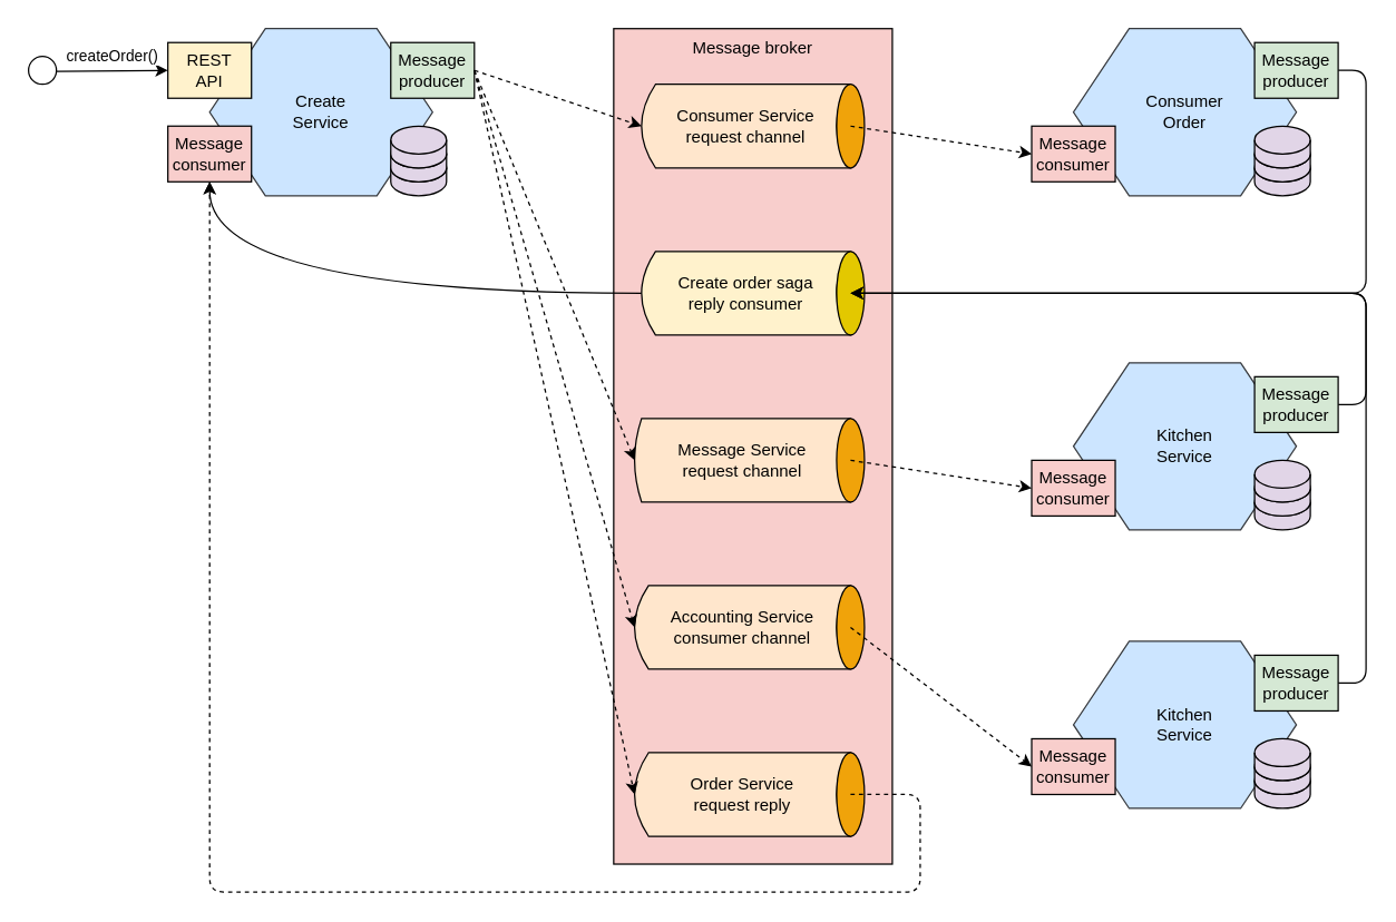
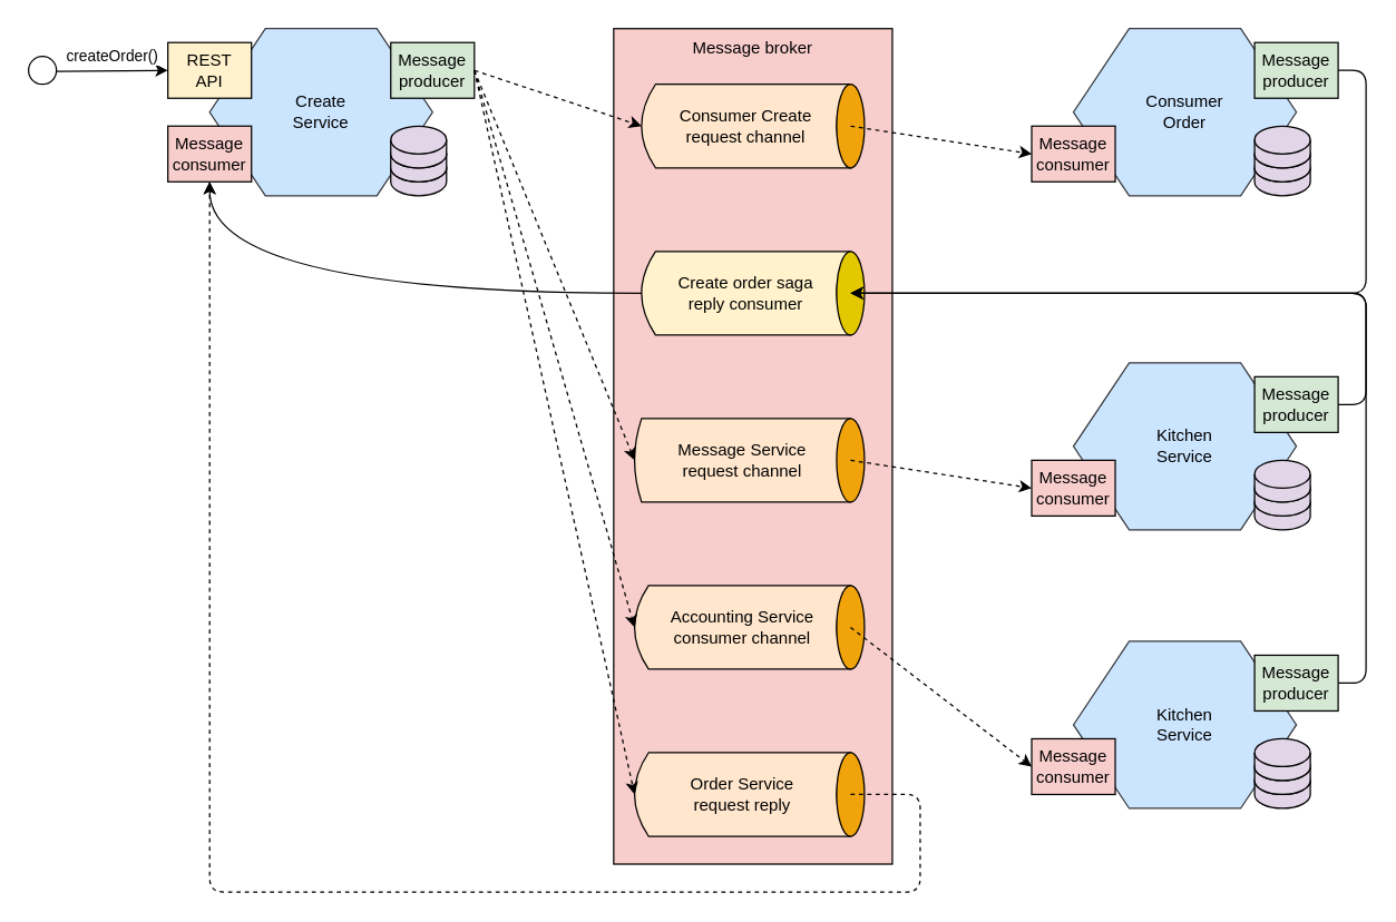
  <mxCell id="0" />
  <mxCell id="1" parent="0" />
  <mxCell id="2" value="Create&#10;Service" style="shape=hexagon;perimeter=hexagonPerimeter2;whiteSpace=wrap;html=1;fixedSize=1;size=40;fillColor=#cce5ff;strokeColor=#36393d;fontStyle=0" vertex="1" parent="1"><mxGeometry x="150" y="20" width="160" height="120" as="geometry" /></mxCell>
  <mxCell id="3" value="" style="shape=cylinder3;whiteSpace=wrap;html=1;boundedLbl=1;backgroundOutline=1;size=10.0;fillColor=#e1d5e7;strokeColor=#000000;" vertex="1" parent="1"><mxGeometry x="280" y="110" width="40" height="30" as="geometry" /></mxCell>
  <mxCell id="4" value="" style="shape=cylinder3;whiteSpace=wrap;html=1;boundedLbl=1;backgroundOutline=1;size=10.0;fillColor=#e1d5e7;strokeColor=#000000;" vertex="1" parent="1"><mxGeometry x="280" y="100" width="40" height="30" as="geometry" /></mxCell>
  <mxCell id="5" value="" style="shape=cylinder3;whiteSpace=wrap;html=1;boundedLbl=1;backgroundOutline=1;size=10.0;fillColor=#e1d5e7;strokeColor=#000000;" vertex="1" parent="1"><mxGeometry x="280" y="90" width="40" height="30" as="geometry" /></mxCell>
  <mxCell id="6" value="Message&#10;consumer" style="rounded=0;fillColor=#f8cecc;strokeColor=#000000;textShadow=0;whiteSpace=wrap;html=1;" vertex="1" parent="1"><mxGeometry x="120" y="90" width="60" height="40" as="geometry" /></mxCell>
  <mxCell id="7" value="Message&#10;producer" style="rounded=0;whiteSpace=wrap;html=1;fillColor=#d5e8d4;strokeColor=#000000;" vertex="1" parent="1"><mxGeometry x="280" y="30" width="60" height="40" as="geometry" /></mxCell>
  <mxCell id="8" value="REST&#10;API" style="rounded=0;fillColor=#fff2cc;strokeColor=#000000;textShadow=0;whiteSpace=wrap;html=1;" vertex="1" parent="1"><mxGeometry x="120" y="30" width="60" height="40" as="geometry" /></mxCell>
  <mxCell id="9" value="Message broker" style="rounded=0;whiteSpace=wrap;html=1;verticalAlign=top;fillColor=#f8cecc;" vertex="1" parent="1"><mxGeometry x="440" y="20" width="200" height="600" as="geometry" /></mxCell>
- <mxCell id="10" value="Consumer Service&#10;request channel" style="shape=dataStorage;whiteSpace=wrap;html=1;fixedSize=1;size=10;fillColor=#ffe6cc;strokeColor=#000000;" vertex="1" parent="1"><mxGeometry x="460" y="60" width="150" height="60" as="geometry" /></mxCell>
+ <mxCell id="10" value="Consumer Create&#10;request channel" style="shape=dataStorage;whiteSpace=wrap;html=1;fixedSize=1;size=10;fillColor=#ffe6cc;strokeColor=#000000;" vertex="1" parent="1"><mxGeometry x="460" y="60" width="150" height="60" as="geometry" /></mxCell>
  <mxCell id="11" value="" style="ellipse;whiteSpace=wrap;html=1;fillColor=#f0a30a;fontColor=#000000;strokeColor=#000000;" vertex="1" parent="1"><mxGeometry x="600" y="60" width="20" height="60" as="geometry" /></mxCell>
  <mxCell id="12" style="edgeStyle=orthogonalEdgeStyle;html=1;elbow=vertical;curved=1;" edge="1" parent="1" source="13" target="6"><mxGeometry relative="1" as="geometry" /></mxCell>
  <mxCell id="13" value="Create order saga&lt;br&gt;reply consumer" style="shape=dataStorage;whiteSpace=wrap;html=1;fixedSize=1;size=10;fillColor=#fff2cc;strokeColor=#000000;" vertex="1" parent="1"><mxGeometry x="460" y="180" width="150" height="60" as="geometry" /></mxCell>
  <mxCell id="14" value="" style="ellipse;whiteSpace=wrap;html=1;fillColor=#e3c800;fontColor=#000000;strokeColor=#000000;" vertex="1" parent="1"><mxGeometry x="600" y="180" width="20" height="60" as="geometry" /></mxCell>
  <mxCell id="15" value="Message Service&#10;request channel" style="shape=dataStorage;whiteSpace=wrap;html=1;fixedSize=1;size=5;fillColor=#ffe6cc;strokeColor=#000000;" vertex="1" parent="1"><mxGeometry x="455" y="300" width="155" height="60" as="geometry" /></mxCell>
  <mxCell id="16" value="" style="ellipse;whiteSpace=wrap;html=1;fillColor=#f0a30a;fontColor=#000000;strokeColor=#000000;" vertex="1" parent="1"><mxGeometry x="600" y="300" width="20" height="60" as="geometry" /></mxCell>
  <mxCell id="17" value="Accounting Service&lt;br&gt;consumer channel" style="shape=dataStorage;whiteSpace=wrap;html=1;fixedSize=1;size=10;fillColor=#ffe6cc;strokeColor=#000000;" vertex="1" parent="1"><mxGeometry x="455" y="420" width="155" height="60" as="geometry" /></mxCell>
  <mxCell id="18" value="" style="ellipse;whiteSpace=wrap;html=1;fillColor=#f0a30a;fontColor=#000000;strokeColor=#000000;" vertex="1" parent="1"><mxGeometry x="600" y="420" width="20" height="60" as="geometry" /></mxCell>
  <mxCell id="19" value="Order Service&lt;br&gt;request reply" style="shape=dataStorage;whiteSpace=wrap;html=1;fixedSize=1;size=10;fillColor=#ffe6cc;strokeColor=#000000;" vertex="1" parent="1"><mxGeometry x="455" y="540" width="155" height="60" as="geometry" /></mxCell>
  <mxCell id="20" value="" style="ellipse;whiteSpace=wrap;html=1;fillColor=#f0a30a;fontColor=#000000;strokeColor=#000000;" vertex="1" parent="1"><mxGeometry x="600" y="540" width="20" height="60" as="geometry" /></mxCell>
  <mxCell id="21" value="createOrder()" style="edgeStyle=none;html=1;endArrow=classic;endFill=1;" edge="1" parent="1" source="22" target="8"><mxGeometry y="10" relative="1" as="geometry"><mxPoint as="offset" /></mxGeometry></mxCell>
  <mxCell id="22" value="" style="ellipse;whiteSpace=wrap;html=1;aspect=fixed;" vertex="1" parent="1"><mxGeometry x="20" y="40" width="20" height="20" as="geometry" /></mxCell>
  <mxCell id="23" style="edgeStyle=none;html=1;dashed=1;entryX=0;entryY=0.5;entryDx=0;entryDy=0;exitX=1;exitY=0.5;exitDx=0;exitDy=0;" edge="1" parent="1" source="7" target="10"><mxGeometry relative="1" as="geometry" /></mxCell>
  <mxCell id="24" value="Consumer&lt;br&gt;Order" style="shape=hexagon;perimeter=hexagonPerimeter2;whiteSpace=wrap;html=1;fixedSize=1;size=40;fillColor=#cce5ff;strokeColor=#36393d;fontStyle=0" vertex="1" parent="1"><mxGeometry x="770" y="20" width="160" height="120" as="geometry" /></mxCell>
  <mxCell id="25" value="" style="shape=cylinder3;whiteSpace=wrap;html=1;boundedLbl=1;backgroundOutline=1;size=10.0;fillColor=#e1d5e7;strokeColor=#000000;" vertex="1" parent="1"><mxGeometry x="900" y="110" width="40" height="30" as="geometry" /></mxCell>
  <mxCell id="26" value="" style="shape=cylinder3;whiteSpace=wrap;html=1;boundedLbl=1;backgroundOutline=1;size=10.0;fillColor=#e1d5e7;strokeColor=#000000;" vertex="1" parent="1"><mxGeometry x="900" y="100" width="40" height="30" as="geometry" /></mxCell>
  <mxCell id="27" value="" style="shape=cylinder3;whiteSpace=wrap;html=1;boundedLbl=1;backgroundOutline=1;size=10.0;fillColor=#e1d5e7;strokeColor=#000000;" vertex="1" parent="1"><mxGeometry x="900" y="90" width="40" height="30" as="geometry" /></mxCell>
  <mxCell id="28" value="Message&#10;consumer" style="rounded=0;fillColor=#f8cecc;strokeColor=#000000;textShadow=0;whiteSpace=wrap;html=1;" vertex="1" parent="1"><mxGeometry x="740" y="90" width="60" height="40" as="geometry" /></mxCell>
  <mxCell id="29" style="edgeStyle=orthogonalEdgeStyle;html=1;entryX=1;entryY=0.5;entryDx=0;entryDy=0;" edge="1" parent="1" source="30" target="13"><mxGeometry relative="1" as="geometry"><mxPoint x="670" y="220" as="targetPoint" /><Array as="points"><mxPoint x="980" y="50" /><mxPoint x="980" y="210" /></Array></mxGeometry></mxCell>
  <mxCell id="30" value="Message&#10;producer" style="rounded=0;whiteSpace=wrap;html=1;fillColor=#d5e8d4;strokeColor=#000000;" vertex="1" parent="1"><mxGeometry x="900" y="30" width="60" height="40" as="geometry" /></mxCell>
  <mxCell id="31" style="edgeStyle=none;html=1;dashed=1;exitX=1;exitY=0.5;exitDx=0;exitDy=0;entryX=0;entryY=0.5;entryDx=0;entryDy=0;" edge="1" parent="1" source="10" target="28"><mxGeometry relative="1" as="geometry" /></mxCell>
  <mxCell id="32" style="edgeStyle=none;html=1;dashed=1;exitX=1;exitY=0.5;exitDx=0;exitDy=0;entryX=0;entryY=0.5;entryDx=0;entryDy=0;" edge="1" parent="1" source="7" target="15"><mxGeometry relative="1" as="geometry" /></mxCell>
  <mxCell id="33" style="edgeStyle=none;html=1;exitX=1;exitY=0.5;exitDx=0;exitDy=0;entryX=0;entryY=0.5;entryDx=0;entryDy=0;dashed=1;" edge="1" parent="1" source="7" target="17"><mxGeometry relative="1" as="geometry" /></mxCell>
  <mxCell id="34" value="Kitchen&lt;br&gt;Service" style="shape=hexagon;perimeter=hexagonPerimeter2;whiteSpace=wrap;html=1;fixedSize=1;size=40;fillColor=#cce5ff;strokeColor=#36393d;fontStyle=0" vertex="1" parent="1"><mxGeometry x="770" y="260" width="160" height="120" as="geometry" /></mxCell>
  <mxCell id="35" value="" style="shape=cylinder3;whiteSpace=wrap;html=1;boundedLbl=1;backgroundOutline=1;size=10.0;fillColor=#e1d5e7;strokeColor=#000000;" vertex="1" parent="1"><mxGeometry x="900" y="350" width="40" height="30" as="geometry" /></mxCell>
  <mxCell id="36" value="" style="shape=cylinder3;whiteSpace=wrap;html=1;boundedLbl=1;backgroundOutline=1;size=10.0;fillColor=#e1d5e7;strokeColor=#000000;" vertex="1" parent="1"><mxGeometry x="900" y="340" width="40" height="30" as="geometry" /></mxCell>
  <mxCell id="37" value="" style="shape=cylinder3;whiteSpace=wrap;html=1;boundedLbl=1;backgroundOutline=1;size=10.0;fillColor=#e1d5e7;strokeColor=#000000;" vertex="1" parent="1"><mxGeometry x="900" y="330" width="40" height="30" as="geometry" /></mxCell>
  <mxCell id="38" value="Message&#10;consumer" style="rounded=0;fillColor=#f8cecc;strokeColor=#000000;textShadow=0;whiteSpace=wrap;html=1;" vertex="1" parent="1"><mxGeometry x="740" y="330" width="60" height="40" as="geometry" /></mxCell>
  <mxCell id="39" style="edgeStyle=orthogonalEdgeStyle;html=1;entryX=1;entryY=0.5;entryDx=0;entryDy=0;" edge="1" parent="1" source="40" target="13"><mxGeometry relative="1" as="geometry"><mxPoint x="740" y="230" as="targetPoint" /><Array as="points"><mxPoint x="980" y="290" /><mxPoint x="980" y="210" /></Array></mxGeometry></mxCell>
  <mxCell id="40" value="Message&#10;producer" style="rounded=0;whiteSpace=wrap;html=1;fillColor=#d5e8d4;strokeColor=#000000;" vertex="1" parent="1"><mxGeometry x="900" y="270" width="60" height="40" as="geometry" /></mxCell>
  <mxCell id="41" style="edgeStyle=none;html=1;exitX=1;exitY=0.5;exitDx=0;exitDy=0;dashed=1;entryX=0;entryY=0.5;entryDx=0;entryDy=0;" edge="1" parent="1" source="15" target="38"><mxGeometry relative="1" as="geometry" /></mxCell>
  <mxCell id="42" value="Kitchen&lt;br&gt;Service" style="shape=hexagon;perimeter=hexagonPerimeter2;whiteSpace=wrap;html=1;fixedSize=1;size=40;fillColor=#cce5ff;strokeColor=#36393d;fontStyle=0" vertex="1" parent="1"><mxGeometry x="770" y="460" width="160" height="120" as="geometry" /></mxCell>
  <mxCell id="43" value="" style="shape=cylinder3;whiteSpace=wrap;html=1;boundedLbl=1;backgroundOutline=1;size=10.0;fillColor=#e1d5e7;strokeColor=#000000;" vertex="1" parent="1"><mxGeometry x="900" y="550" width="40" height="30" as="geometry" /></mxCell>
  <mxCell id="44" value="" style="shape=cylinder3;whiteSpace=wrap;html=1;boundedLbl=1;backgroundOutline=1;size=10.0;fillColor=#e1d5e7;strokeColor=#000000;" vertex="1" parent="1"><mxGeometry x="900" y="540" width="40" height="30" as="geometry" /></mxCell>
  <mxCell id="45" value="" style="shape=cylinder3;whiteSpace=wrap;html=1;boundedLbl=1;backgroundOutline=1;size=10.0;fillColor=#e1d5e7;strokeColor=#000000;" vertex="1" parent="1"><mxGeometry x="900" y="530" width="40" height="30" as="geometry" /></mxCell>
  <mxCell id="46" value="Message&#10;consumer" style="rounded=0;fillColor=#f8cecc;strokeColor=#000000;textShadow=0;whiteSpace=wrap;html=1;" vertex="1" parent="1"><mxGeometry x="740" y="530" width="60" height="40" as="geometry" /></mxCell>
  <mxCell id="47" style="edgeStyle=orthogonalEdgeStyle;html=1;entryX=1;entryY=0.5;entryDx=0;entryDy=0;" edge="1" parent="1" source="48" target="13"><mxGeometry relative="1" as="geometry"><Array as="points"><mxPoint x="980" y="490" /><mxPoint x="980" y="210" /></Array></mxGeometry></mxCell>
  <mxCell id="48" value="Message&#10;producer" style="rounded=0;whiteSpace=wrap;html=1;fillColor=#d5e8d4;strokeColor=#000000;" vertex="1" parent="1"><mxGeometry x="900" y="470" width="60" height="40" as="geometry" /></mxCell>
  <mxCell id="49" style="edgeStyle=none;html=1;exitX=1;exitY=0.5;exitDx=0;exitDy=0;entryX=0;entryY=0.5;entryDx=0;entryDy=0;dashed=1;" edge="1" parent="1" source="17" target="46"><mxGeometry relative="1" as="geometry" /></mxCell>
  <mxCell id="50" style="edgeStyle=none;html=1;entryX=0;entryY=0.5;entryDx=0;entryDy=0;exitX=1;exitY=0.5;exitDx=0;exitDy=0;dashed=1;" edge="1" parent="1" source="7" target="19"><mxGeometry relative="1" as="geometry" /></mxCell>
  <mxCell id="51" style="edgeStyle=orthogonalEdgeStyle;html=1;entryX=0.5;entryY=1;entryDx=0;entryDy=0;exitX=1;exitY=0.5;exitDx=0;exitDy=0;dashed=1;" edge="1" parent="1" source="19" target="6"><mxGeometry relative="1" as="geometry"><Array as="points"><mxPoint x="660" y="570" /><mxPoint x="660" y="640" /><mxPoint x="150" y="640" /></Array></mxGeometry></mxCell>
